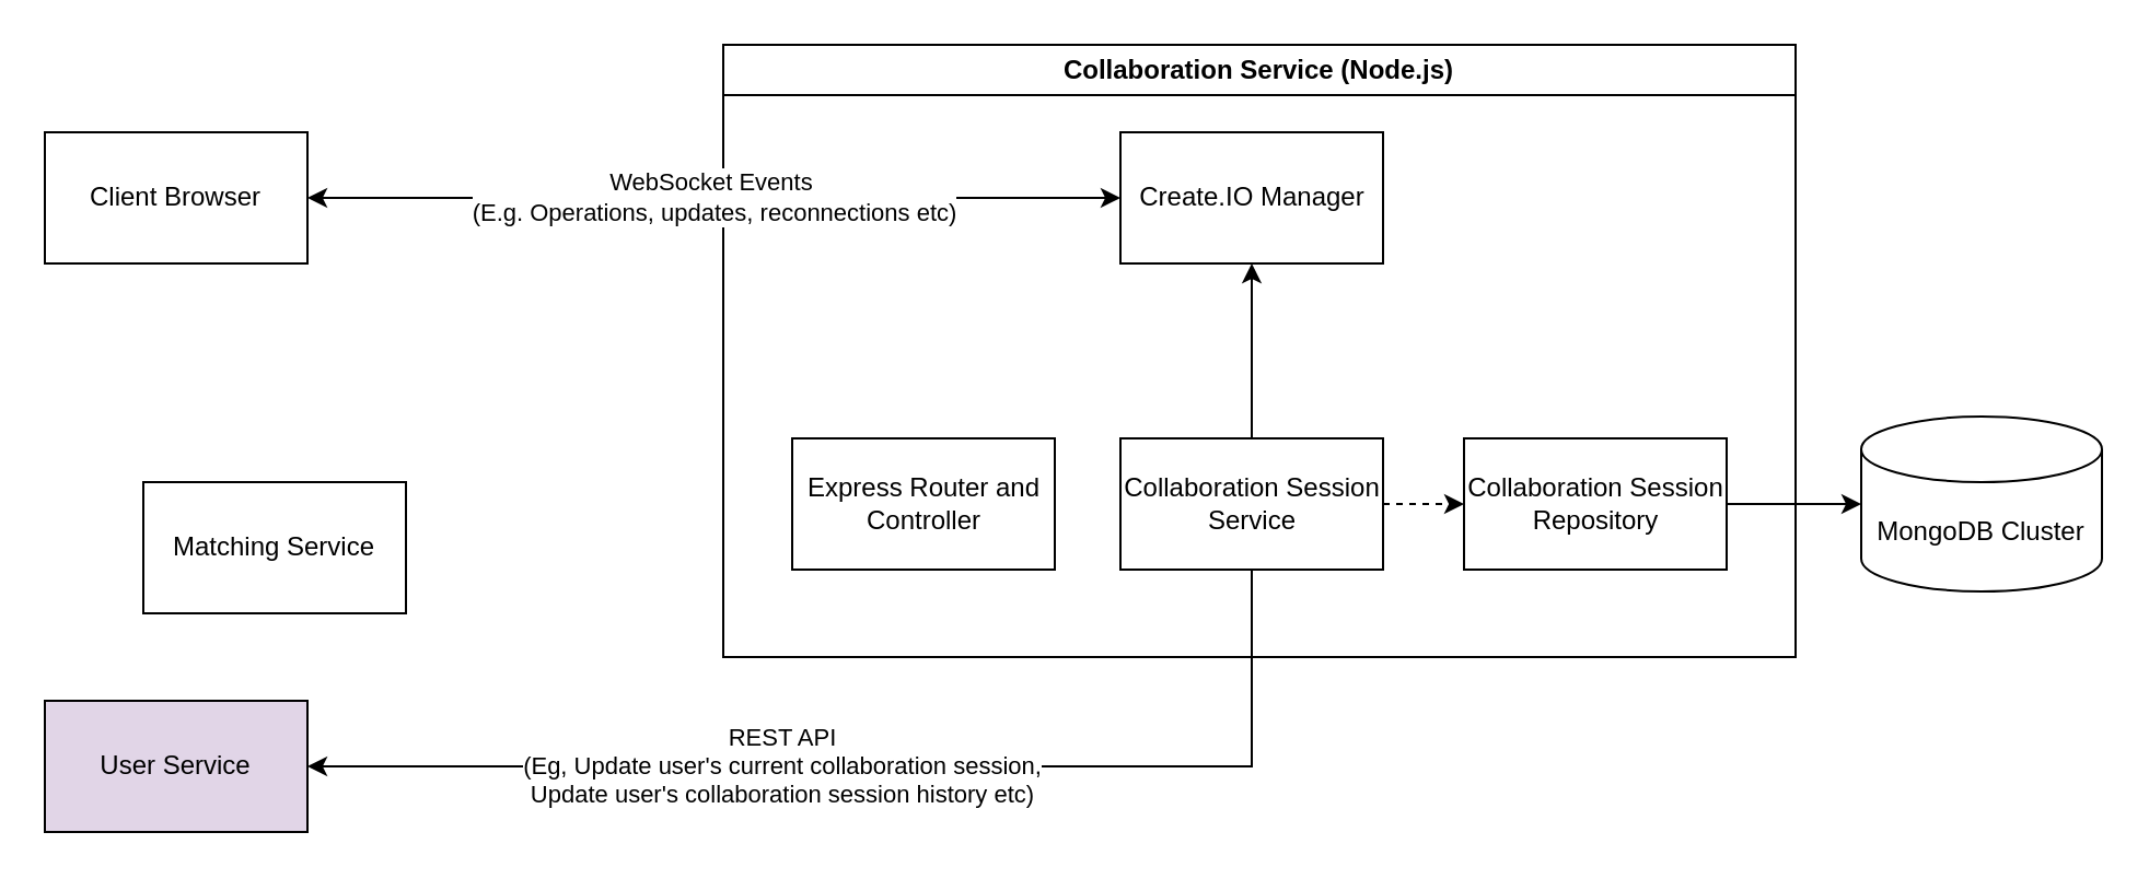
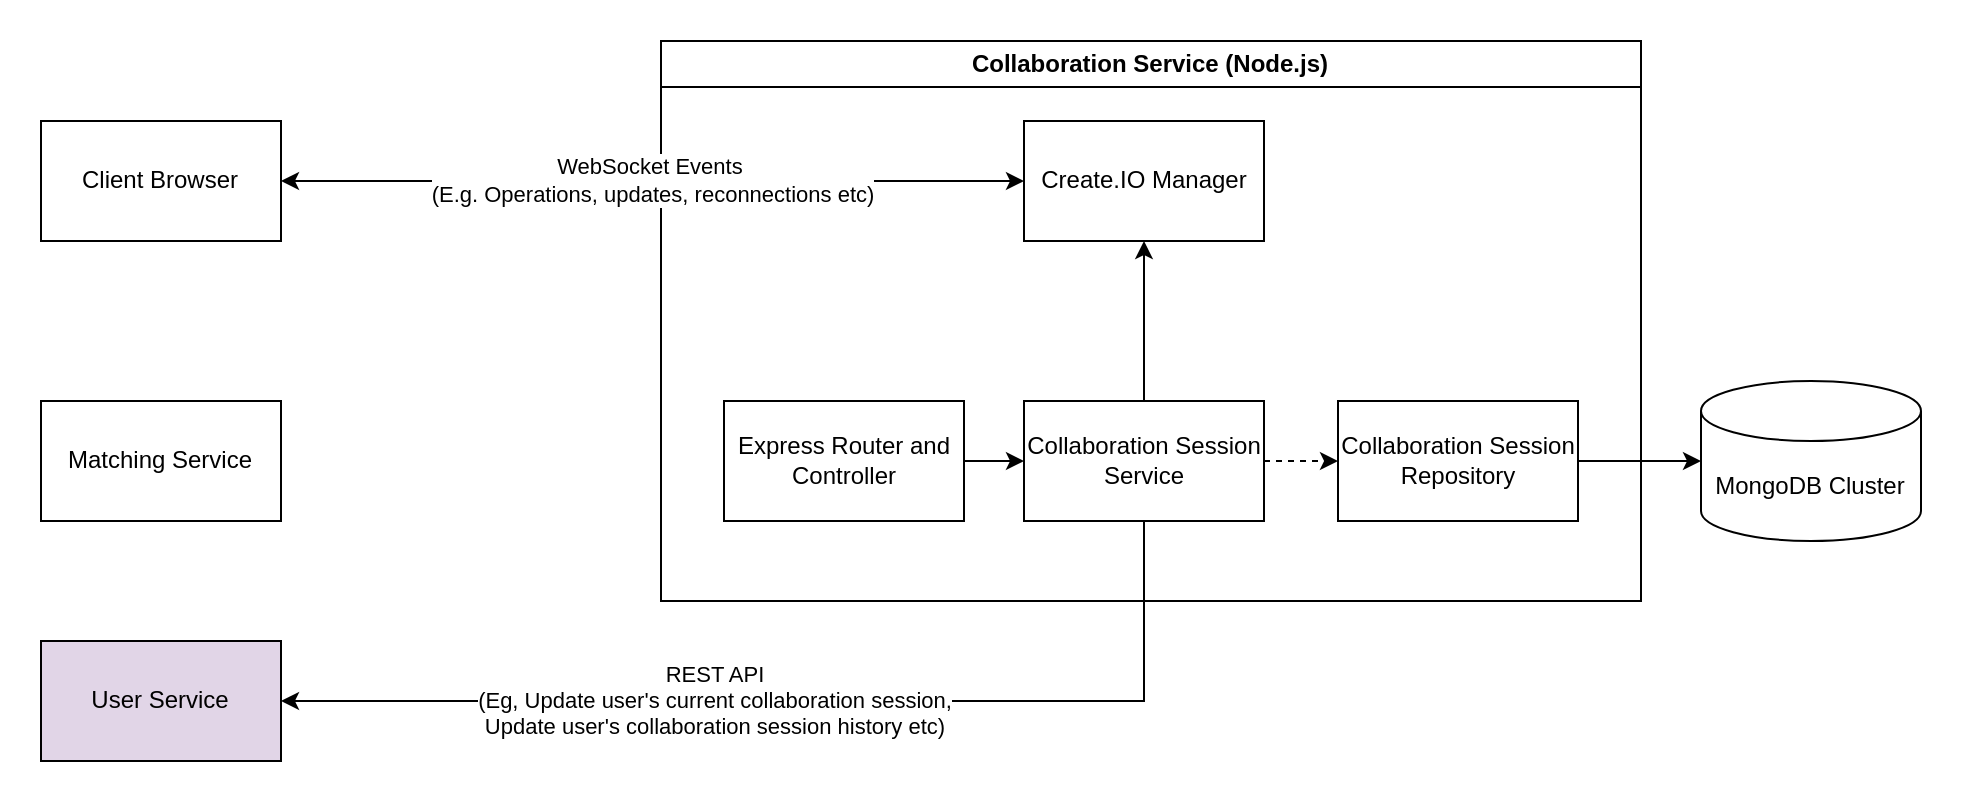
  <mxCell id="0" />
  <mxCell id="1" parent="0" />
  <mxCell id="2" value="Collaboration Service (Node.js)" style="swimlane;whiteSpace=wrap;html=1;" parent="1" vertex="1"><mxGeometry x="330" y="20" width="490" height="280" as="geometry"><mxRectangle x="390" y="120" width="210" height="30" as="alternateBounds" /></mxGeometry></mxCell>
+ <mxCell id="3" value="" style="edgeStyle=orthogonalEdgeStyle;rounded=0;orthogonalLoop=1;jettySize=auto;html=1;" parent="2" source="4" target="7" edge="1"><mxGeometry relative="1" as="geometry" /></mxCell>
  <mxCell id="4" value="Express Router and Controller" style="rounded=0;whiteSpace=wrap;html=1;" parent="2" vertex="1"><mxGeometry x="31.5" y="180" width="120" height="60" as="geometry" /></mxCell>
  <mxCell id="5" value="" style="edgeStyle=orthogonalEdgeStyle;rounded=0;orthogonalLoop=1;jettySize=auto;html=1;dashed=1;" parent="2" source="7" target="8" edge="1"><mxGeometry relative="1" as="geometry" /></mxCell>
  <mxCell id="6" value="" style="edgeStyle=orthogonalEdgeStyle;rounded=0;orthogonalLoop=1;jettySize=auto;html=1;" parent="2" source="7" target="9" edge="1"><mxGeometry relative="1" as="geometry" /></mxCell>
  <mxCell id="7" value="Collaboration Session Service" style="whiteSpace=wrap;html=1;rounded=0;" parent="2" vertex="1"><mxGeometry x="181.5" y="180" width="120" height="60" as="geometry" /></mxCell>
  <mxCell id="8" value="Collaboration Session Repository" style="whiteSpace=wrap;html=1;rounded=0;" parent="2" vertex="1"><mxGeometry x="338.5" y="180" width="120" height="60" as="geometry" /></mxCell>
  <mxCell id="9" value="Create.IO Manager" style="rounded=0;whiteSpace=wrap;html=1;" parent="2" vertex="1"><mxGeometry x="181.5" y="40" width="120" height="60" as="geometry" /></mxCell>
  <mxCell id="10" value="MongoDB&amp;nbsp;&lt;span style=&quot;background-color: transparent; color: light-dark(rgb(0, 0, 0), rgb(255, 255, 255));&quot;&gt;Cluster&lt;/span&gt;" style="shape=cylinder3;whiteSpace=wrap;html=1;boundedLbl=1;backgroundOutline=1;size=15;" parent="1" vertex="1"><mxGeometry x="850" y="190" width="110" height="80" as="geometry" /></mxCell>
  <mxCell id="11" value="" style="edgeStyle=orthogonalEdgeStyle;rounded=0;orthogonalLoop=1;jettySize=auto;html=1;" parent="1" source="8" target="10" edge="1"><mxGeometry relative="1" as="geometry" /></mxCell>
- <mxCell id="12" value="Matching Service" style="rounded=0;whiteSpace=wrap;html=1;" parent="1" vertex="1"><mxGeometry x="65" y="220" width="120" height="60" as="geometry" /></mxCell>
+ <mxCell id="12" value="Matching Service" style="rounded=0;whiteSpace=wrap;html=1;" parent="1" vertex="1"><mxGeometry x="20" y="200" width="120" height="60" as="geometry" /></mxCell>
  <mxCell id="13" value="Client Browser" style="rounded=0;whiteSpace=wrap;html=1;" parent="1" vertex="1"><mxGeometry x="20" y="60" width="120" height="60" as="geometry" /></mxCell>
  <mxCell id="14" value="User Service" style="rounded=0;whiteSpace=wrap;html=1;fillColor=#e1d5e7;" parent="1" vertex="1"><mxGeometry x="20" y="320" width="120" height="60" as="geometry" /></mxCell>
  <mxCell id="15" style="edgeStyle=orthogonalEdgeStyle;rounded=0;orthogonalLoop=1;jettySize=auto;html=1;entryX=1;entryY=0.5;entryDx=0;entryDy=0;" parent="1" source="7" target="14" edge="1"><mxGeometry relative="1" as="geometry"><mxPoint x="250" y="340" as="targetPoint" /><Array as="points"><mxPoint x="572" y="350" /></Array></mxGeometry></mxCell>
  <mxCell id="16" value="REST API&lt;div&gt;(Eg, Update user's current collaboration session,&lt;/div&gt;&lt;div&gt;Update user's collaboration session history etc)&lt;/div&gt;" style="edgeLabel;html=1;align=center;verticalAlign=middle;resizable=0;points=[];" parent="15" vertex="1" connectable="0"><mxGeometry x="0.17" y="-1" relative="1" as="geometry"><mxPoint as="offset" /></mxGeometry></mxCell>
  <mxCell id="17" value="" style="endArrow=classic;startArrow=classic;html=1;rounded=0;exitX=1;exitY=0.5;exitDx=0;exitDy=0;entryX=0;entryY=0.5;entryDx=0;entryDy=0;" parent="1" source="13" target="9" edge="1"><mxGeometry width="50" height="50" relative="1" as="geometry"><mxPoint x="460" y="200" as="sourcePoint" /><mxPoint x="510" y="150" as="targetPoint" /></mxGeometry></mxCell>
  <mxCell id="18" value="WebSocket Events&amp;nbsp;&lt;div&gt;(E.g. Operations, updates, reconnections etc)&lt;/div&gt;" style="edgeLabel;html=1;align=center;verticalAlign=middle;resizable=0;points=[];" parent="17" vertex="1" connectable="0"><mxGeometry x="-0.006" y="1" relative="1" as="geometry"><mxPoint as="offset" /></mxGeometry></mxCell>
